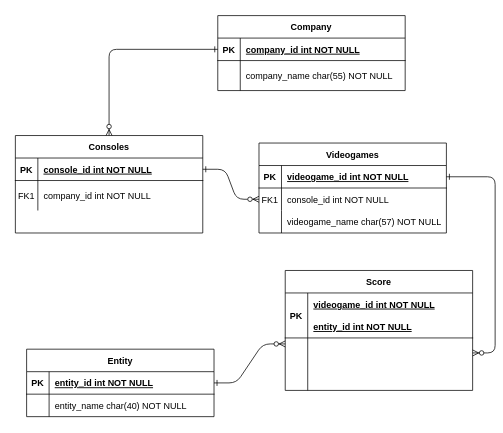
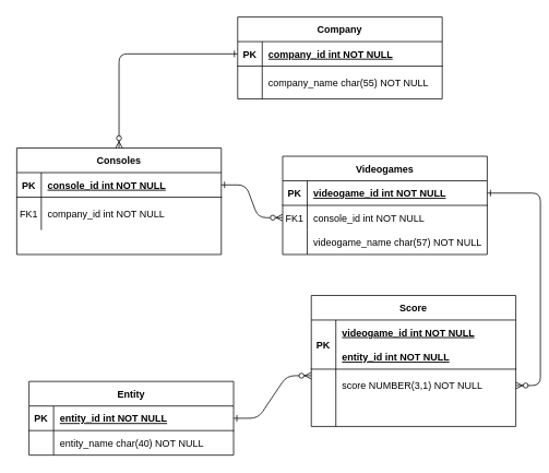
  <mxCell id="0" />
  <mxCell id="1" parent="0" />
  <mxCell id="2" value="" style="edgeStyle=entityRelationEdgeStyle;endArrow=ERzeroToMany;startArrow=ERone;endFill=1;startFill=0;exitX=1;exitY=0.5;exitDx=0;exitDy=0;" edge="1" parent="1" source="41" target="8"><mxGeometry width="100" height="100" relative="1" as="geometry"><mxPoint x="240" y="760" as="sourcePoint" /><mxPoint x="340" y="660" as="targetPoint" /></mxGeometry></mxCell>
  <mxCell id="3" value="" style="edgeStyle=entityRelationEdgeStyle;endArrow=ERzeroToMany;startArrow=ERone;endFill=1;startFill=0;" edge="1" parent="1" source="5" target="18"><mxGeometry width="100" height="100" relative="1" as="geometry"><mxPoint x="300" y="220" as="sourcePoint" /><mxPoint x="360" y="245" as="targetPoint" /></mxGeometry></mxCell>
  <mxCell id="4" value="Videogames" style="shape=table;startSize=30;container=1;collapsible=1;childLayout=tableLayout;fixedRows=1;rowLines=0;fontStyle=1;align=center;resizeLast=1;" vertex="1" parent="1"><mxGeometry x="345" y="190" width="250" height="120" as="geometry" /></mxCell>
  <mxCell id="5" value="" style="shape=partialRectangle;collapsible=0;dropTarget=0;pointerEvents=0;fillColor=none;points=[[0,0.5],[1,0.5]];portConstraint=eastwest;top=0;left=0;right=0;bottom=1;" vertex="1" parent="4"><mxGeometry y="30" width="250" height="30" as="geometry" /></mxCell>
  <mxCell id="6" value="PK" style="shape=partialRectangle;overflow=hidden;connectable=0;fillColor=none;top=0;left=0;bottom=0;right=0;fontStyle=1;" vertex="1" parent="5"><mxGeometry width="30" height="30" as="geometry"><mxRectangle width="30" height="30" as="alternateBounds" /></mxGeometry></mxCell>
  <mxCell id="7" value="videogame_id int NOT NULL " style="shape=partialRectangle;overflow=hidden;connectable=0;fillColor=none;top=0;left=0;bottom=0;right=0;align=left;spacingLeft=6;fontStyle=5;" vertex="1" parent="5"><mxGeometry x="30" width="220" height="30" as="geometry"><mxRectangle width="220" height="30" as="alternateBounds" /></mxGeometry></mxCell>
  <mxCell id="8" value="" style="shape=partialRectangle;collapsible=0;dropTarget=0;pointerEvents=0;fillColor=none;points=[[0,0.5],[1,0.5]];portConstraint=eastwest;top=0;left=0;right=0;bottom=0;" vertex="1" parent="4"><mxGeometry y="60" width="250" height="30" as="geometry" /></mxCell>
  <mxCell id="9" value="FK1" style="shape=partialRectangle;overflow=hidden;connectable=0;fillColor=none;top=0;left=0;bottom=0;right=0;" vertex="1" parent="8"><mxGeometry width="30" height="30" as="geometry"><mxRectangle width="30" height="30" as="alternateBounds" /></mxGeometry></mxCell>
  <mxCell id="10" value="console_id int NOT NULL" style="shape=partialRectangle;overflow=hidden;connectable=0;fillColor=none;top=0;left=0;bottom=0;right=0;align=left;spacingLeft=6;" vertex="1" parent="8"><mxGeometry x="30" width="220" height="30" as="geometry"><mxRectangle width="220" height="30" as="alternateBounds" /></mxGeometry></mxCell>
  <mxCell id="11" value="" style="shape=partialRectangle;collapsible=0;dropTarget=0;pointerEvents=0;fillColor=none;points=[[0,0.5],[1,0.5]];portConstraint=eastwest;top=0;left=0;right=0;bottom=0;" vertex="1" parent="4"><mxGeometry y="90" width="250" height="30" as="geometry" /></mxCell>
  <mxCell id="12" value="" style="shape=partialRectangle;overflow=hidden;connectable=0;fillColor=none;top=0;left=0;bottom=0;right=0;" vertex="1" parent="11"><mxGeometry width="30" height="30" as="geometry"><mxRectangle width="30" height="30" as="alternateBounds" /></mxGeometry></mxCell>
  <mxCell id="13" value="videogame_name char(57) NOT NULL" style="shape=partialRectangle;overflow=hidden;connectable=0;fillColor=none;top=0;left=0;bottom=0;right=0;align=left;spacingLeft=6;" vertex="1" parent="11"><mxGeometry x="30" width="220" height="30" as="geometry"><mxRectangle width="220" height="30" as="alternateBounds" /></mxGeometry></mxCell>
  <mxCell id="14" value="Score" style="shape=table;startSize=30;container=1;collapsible=1;childLayout=tableLayout;fixedRows=1;rowLines=0;fontStyle=1;align=center;resizeLast=1;" vertex="1" parent="1"><mxGeometry x="380" y="360" width="250" height="160" as="geometry" /></mxCell>
  <mxCell id="15" value="" style="shape=partialRectangle;collapsible=0;dropTarget=0;pointerEvents=0;fillColor=none;points=[[0,0.5],[1,0.5]];portConstraint=eastwest;top=0;left=0;right=0;bottom=1;" vertex="1" parent="14"><mxGeometry y="30" width="250" height="60" as="geometry" /></mxCell>
  <mxCell id="16" value="PK" style="shape=partialRectangle;overflow=hidden;connectable=0;fillColor=none;top=0;left=0;bottom=0;right=0;fontStyle=1;" vertex="1" parent="15"><mxGeometry width="30" height="60" as="geometry"><mxRectangle width="30" height="60" as="alternateBounds" /></mxGeometry></mxCell>
  <mxCell id="17" value="" style="shape=partialRectangle;overflow=hidden;connectable=0;fillColor=none;top=0;left=0;bottom=0;right=0;align=left;spacingLeft=6;fontStyle=5;" vertex="1" parent="15"><mxGeometry x="30" width="220" height="60" as="geometry"><mxRectangle width="220" height="60" as="alternateBounds" /></mxGeometry></mxCell>
  <mxCell id="18" value="" style="shape=partialRectangle;collapsible=0;dropTarget=0;pointerEvents=0;fillColor=none;points=[[0,0.5],[1,0.5]];portConstraint=eastwest;top=0;left=0;right=0;bottom=0;" vertex="1" parent="14"><mxGeometry y="90" width="250" height="40" as="geometry" /></mxCell>
  <mxCell id="19" value="" style="shape=partialRectangle;overflow=hidden;connectable=0;fillColor=none;top=0;left=0;bottom=0;right=0;" vertex="1" parent="18"><mxGeometry width="30" height="40" as="geometry"><mxRectangle width="30" height="40" as="alternateBounds" /></mxGeometry></mxCell>
+ <mxCell id="20" value="score NUMBER(3,1) NOT NULL" style="shape=partialRectangle;overflow=hidden;connectable=0;fillColor=none;top=0;left=0;bottom=0;right=0;align=left;spacingLeft=6;" vertex="1" parent="18"><mxGeometry x="30" width="220" height="40" as="geometry"><mxRectangle width="220" height="40" as="alternateBounds" /></mxGeometry></mxCell>
  <mxCell id="21" value="" style="shape=partialRectangle;collapsible=0;dropTarget=0;pointerEvents=0;fillColor=none;points=[[0,0.5],[1,0.5]];portConstraint=eastwest;top=0;left=0;right=0;bottom=0;" vertex="1" parent="14"><mxGeometry y="130" width="250" height="30" as="geometry" /></mxCell>
  <mxCell id="22" value="" style="shape=partialRectangle;overflow=hidden;connectable=0;fillColor=none;top=0;left=0;bottom=0;right=0;" vertex="1" parent="21"><mxGeometry width="30" height="30" as="geometry"><mxRectangle width="30" height="30" as="alternateBounds" /></mxGeometry></mxCell>
  <mxCell id="23" value="" style="shape=partialRectangle;overflow=hidden;connectable=0;fillColor=none;top=0;left=0;bottom=0;right=0;align=left;spacingLeft=6;" vertex="1" parent="21"><mxGeometry x="30" width="220" height="30" as="geometry"><mxRectangle width="220" height="30" as="alternateBounds" /></mxGeometry></mxCell>
  <mxCell id="24" value="" style="shape=partialRectangle;collapsible=0;dropTarget=0;pointerEvents=0;fillColor=none;points=[[0,0.5],[1,0.5]];portConstraint=eastwest;top=0;left=0;right=0;bottom=0;" vertex="1" parent="1"><mxGeometry x="380" y="490" width="250" height="30" as="geometry" /></mxCell>
  <mxCell id="25" value="" style="shape=partialRectangle;overflow=hidden;connectable=0;fillColor=none;top=0;left=0;bottom=0;right=0;" vertex="1" parent="24"><mxGeometry width="30" height="30" as="geometry"><mxRectangle width="30" height="30" as="alternateBounds" /></mxGeometry></mxCell>
  <mxCell id="26" value="" style="shape=partialRectangle;collapsible=0;dropTarget=0;pointerEvents=0;fillColor=none;points=[[0,0.5],[1,0.5]];portConstraint=eastwest;top=0;left=0;right=0;bottom=0;fontStyle=1" vertex="1" parent="1"><mxGeometry x="380" y="390" width="250" height="30" as="geometry" /></mxCell>
  <mxCell id="27" value="" style="shape=partialRectangle;overflow=hidden;connectable=0;fillColor=none;top=0;left=0;bottom=0;right=0;" vertex="1" parent="26"><mxGeometry width="30" height="30" as="geometry"><mxRectangle width="30" height="30" as="alternateBounds" /></mxGeometry></mxCell>
  <mxCell id="28" value="videogame_id int NOT NULL" style="shape=partialRectangle;overflow=hidden;connectable=0;fillColor=none;top=0;left=0;bottom=0;right=0;align=left;spacingLeft=6;fontStyle=5" vertex="1" parent="26"><mxGeometry x="30" width="220" height="30" as="geometry"><mxRectangle width="220" height="30" as="alternateBounds" /></mxGeometry></mxCell>
  <mxCell id="29" value="" style="shape=partialRectangle;collapsible=0;dropTarget=0;pointerEvents=0;fillColor=none;points=[[0,0.5],[1,0.5]];portConstraint=eastwest;top=0;left=0;right=0;bottom=0;fontStyle=0" vertex="1" parent="1"><mxGeometry x="380" y="420" width="250" height="30" as="geometry" /></mxCell>
  <mxCell id="30" value="" style="shape=partialRectangle;overflow=hidden;connectable=0;fillColor=none;top=0;left=0;bottom=0;right=0;" vertex="1" parent="29"><mxGeometry width="30" height="30" as="geometry"><mxRectangle width="30" height="30" as="alternateBounds" /></mxGeometry></mxCell>
  <mxCell id="31" value="entity_id int NOT NULL" style="shape=partialRectangle;overflow=hidden;connectable=0;fillColor=none;top=0;left=0;bottom=0;right=0;align=left;spacingLeft=6;fontStyle=5" vertex="1" parent="29"><mxGeometry x="30" width="220" height="30" as="geometry"><mxRectangle width="220" height="30" as="alternateBounds" /></mxGeometry></mxCell>
  <mxCell id="32" value="Entity" style="shape=table;startSize=30;container=1;collapsible=1;childLayout=tableLayout;fixedRows=1;rowLines=0;fontStyle=1;align=center;resizeLast=1;" vertex="1" parent="1"><mxGeometry x="35" y="465" width="250" height="90" as="geometry" /></mxCell>
  <mxCell id="33" value="" style="shape=partialRectangle;collapsible=0;dropTarget=0;pointerEvents=0;fillColor=none;points=[[0,0.5],[1,0.5]];portConstraint=eastwest;top=0;left=0;right=0;bottom=1;" vertex="1" parent="32"><mxGeometry y="30" width="250" height="30" as="geometry" /></mxCell>
  <mxCell id="34" value="PK" style="shape=partialRectangle;overflow=hidden;connectable=0;fillColor=none;top=0;left=0;bottom=0;right=0;fontStyle=1;" vertex="1" parent="33"><mxGeometry width="30" height="30" as="geometry"><mxRectangle width="30" height="30" as="alternateBounds" /></mxGeometry></mxCell>
  <mxCell id="35" value="entity_id int NOT NULL " style="shape=partialRectangle;overflow=hidden;connectable=0;fillColor=none;top=0;left=0;bottom=0;right=0;align=left;spacingLeft=6;fontStyle=5;" vertex="1" parent="33"><mxGeometry x="30" width="220" height="30" as="geometry"><mxRectangle width="220" height="30" as="alternateBounds" /></mxGeometry></mxCell>
  <mxCell id="36" value="" style="shape=partialRectangle;collapsible=0;dropTarget=0;pointerEvents=0;fillColor=none;points=[[0,0.5],[1,0.5]];portConstraint=eastwest;top=0;left=0;right=0;bottom=0;" vertex="1" parent="32"><mxGeometry y="60" width="250" height="30" as="geometry" /></mxCell>
  <mxCell id="37" value="" style="shape=partialRectangle;overflow=hidden;connectable=0;fillColor=none;top=0;left=0;bottom=0;right=0;" vertex="1" parent="36"><mxGeometry width="30" height="30" as="geometry"><mxRectangle width="30" height="30" as="alternateBounds" /></mxGeometry></mxCell>
  <mxCell id="38" value="entity_name char(40) NOT NULL" style="shape=partialRectangle;overflow=hidden;connectable=0;fillColor=none;top=0;left=0;bottom=0;right=0;align=left;spacingLeft=6;" vertex="1" parent="36"><mxGeometry x="30" width="220" height="30" as="geometry"><mxRectangle width="220" height="30" as="alternateBounds" /></mxGeometry></mxCell>
  <mxCell id="39" value="" style="edgeStyle=entityRelationEdgeStyle;endArrow=ERzeroToMany;startArrow=ERone;endFill=1;startFill=0;exitX=1;exitY=0.5;exitDx=0;exitDy=0;" edge="1" parent="1" source="33"><mxGeometry width="100" height="100" relative="1" as="geometry"><mxPoint x="280" y="215" as="sourcePoint" /><mxPoint x="380" y="458" as="targetPoint" /></mxGeometry></mxCell>
  <mxCell id="40" value="Consoles" style="shape=table;startSize=30;container=1;collapsible=1;childLayout=tableLayout;fixedRows=1;rowLines=0;fontStyle=1;align=center;resizeLast=1;" vertex="1" parent="1"><mxGeometry x="20" y="180" width="250" height="130" as="geometry" /></mxCell>
  <mxCell id="41" value="" style="shape=partialRectangle;collapsible=0;dropTarget=0;pointerEvents=0;fillColor=none;points=[[0,0.5],[1,0.5]];portConstraint=eastwest;top=0;left=0;right=0;bottom=1;" vertex="1" parent="40"><mxGeometry y="30" width="250" height="30" as="geometry" /></mxCell>
  <mxCell id="42" value="PK" style="shape=partialRectangle;overflow=hidden;connectable=0;fillColor=none;top=0;left=0;bottom=0;right=0;fontStyle=1;" vertex="1" parent="41"><mxGeometry width="30" height="30" as="geometry"><mxRectangle width="30" height="30" as="alternateBounds" /></mxGeometry></mxCell>
  <mxCell id="43" value="console_id int NOT NULL " style="shape=partialRectangle;overflow=hidden;connectable=0;fillColor=none;top=0;left=0;bottom=0;right=0;align=left;spacingLeft=6;fontStyle=5;" vertex="1" parent="41"><mxGeometry x="30" width="220" height="30" as="geometry"><mxRectangle width="220" height="30" as="alternateBounds" /></mxGeometry></mxCell>
  <mxCell id="44" value="" style="shape=partialRectangle;collapsible=0;dropTarget=0;pointerEvents=0;fillColor=none;points=[[0,0.5],[1,0.5]];portConstraint=eastwest;top=0;left=0;right=0;bottom=0;" vertex="1" parent="40"><mxGeometry y="60" width="250" height="40" as="geometry" /></mxCell>
  <mxCell id="45" value="FK1" style="shape=partialRectangle;overflow=hidden;connectable=0;fillColor=none;top=0;left=0;bottom=0;right=0;" vertex="1" parent="44"><mxGeometry width="30" height="40" as="geometry"><mxRectangle width="30" height="40" as="alternateBounds" /></mxGeometry></mxCell>
  <mxCell id="46" value="company_id int NOT NULL" style="shape=partialRectangle;overflow=hidden;connectable=0;fillColor=none;top=0;left=0;bottom=0;right=0;align=left;spacingLeft=6;" vertex="1" parent="44"><mxGeometry x="30" width="220" height="40" as="geometry"><mxRectangle width="220" height="40" as="alternateBounds" /></mxGeometry></mxCell>
  <mxCell id="47" value="" style="shape=partialRectangle;collapsible=0;dropTarget=0;pointerEvents=0;fillColor=none;points=[[0,0.5],[1,0.5]];portConstraint=eastwest;top=0;left=0;right=0;bottom=0;" vertex="1" parent="40"><mxGeometry y="100" width="250" height="30" as="geometry" /></mxCell>
  <mxCell id="48" value="" style="shape=partialRectangle;overflow=hidden;connectable=0;fillColor=none;top=0;left=0;bottom=0;right=0;" vertex="1" parent="47"><mxGeometry width="30" height="30" as="geometry"><mxRectangle width="30" height="30" as="alternateBounds" /></mxGeometry></mxCell>
  <mxCell id="49" value="Company" style="shape=table;startSize=30;container=1;collapsible=1;childLayout=tableLayout;fixedRows=1;rowLines=0;fontStyle=1;align=center;resizeLast=1;" vertex="1" parent="1"><mxGeometry x="290" y="20" width="250" height="100" as="geometry" /></mxCell>
  <mxCell id="50" value="" style="shape=partialRectangle;collapsible=0;dropTarget=0;pointerEvents=0;fillColor=none;points=[[0,0.5],[1,0.5]];portConstraint=eastwest;top=0;left=0;right=0;bottom=1;" vertex="1" parent="49"><mxGeometry y="30" width="250" height="30" as="geometry" /></mxCell>
  <mxCell id="51" value="PK" style="shape=partialRectangle;overflow=hidden;connectable=0;fillColor=none;top=0;left=0;bottom=0;right=0;fontStyle=1;" vertex="1" parent="50"><mxGeometry width="30" height="30" as="geometry"><mxRectangle width="30" height="30" as="alternateBounds" /></mxGeometry></mxCell>
  <mxCell id="52" value="company_id int NOT NULL " style="shape=partialRectangle;overflow=hidden;connectable=0;fillColor=none;top=0;left=0;bottom=0;right=0;align=left;spacingLeft=6;fontStyle=5;" vertex="1" parent="50"><mxGeometry x="30" width="220" height="30" as="geometry"><mxRectangle width="220" height="30" as="alternateBounds" /></mxGeometry></mxCell>
  <mxCell id="53" value="" style="shape=partialRectangle;collapsible=0;dropTarget=0;pointerEvents=0;fillColor=none;points=[[0,0.5],[1,0.5]];portConstraint=eastwest;top=0;left=0;right=0;bottom=0;" vertex="1" parent="49"><mxGeometry y="60" width="250" height="40" as="geometry" /></mxCell>
  <mxCell id="54" value="" style="shape=partialRectangle;overflow=hidden;connectable=0;fillColor=none;top=0;left=0;bottom=0;right=0;" vertex="1" parent="53"><mxGeometry width="30" height="40" as="geometry"><mxRectangle width="30" height="40" as="alternateBounds" /></mxGeometry></mxCell>
  <mxCell id="55" value="company_name char(55) NOT NULL" style="shape=partialRectangle;overflow=hidden;connectable=0;fillColor=none;top=0;left=0;bottom=0;right=0;align=left;spacingLeft=6;" vertex="1" parent="53"><mxGeometry x="30" width="220" height="40" as="geometry"><mxRectangle width="220" height="40" as="alternateBounds" /></mxGeometry></mxCell>
  <mxCell id="56" value="" style="endArrow=ERzeroToMany;startArrow=ERone;endFill=1;startFill=0;edgeStyle=orthogonalEdgeStyle;" edge="1" parent="1" source="50" target="40"><mxGeometry width="100" height="100" relative="1" as="geometry"><mxPoint x="100" y="30" as="sourcePoint" /><mxPoint x="120" y="170" as="targetPoint" /></mxGeometry></mxCell>
